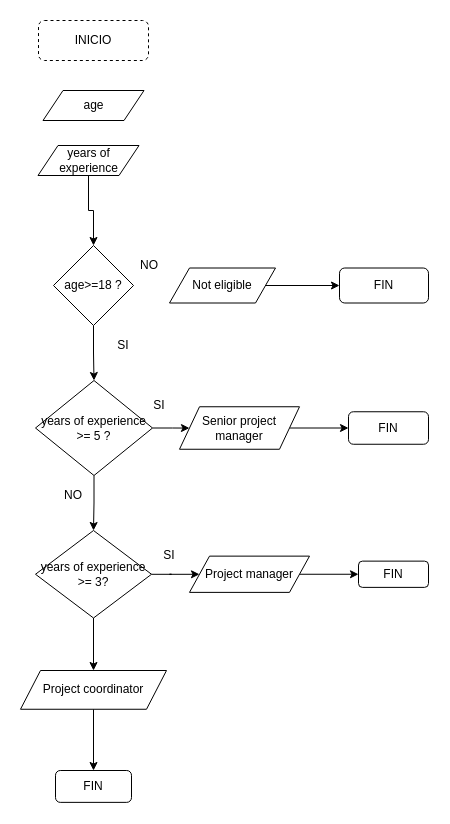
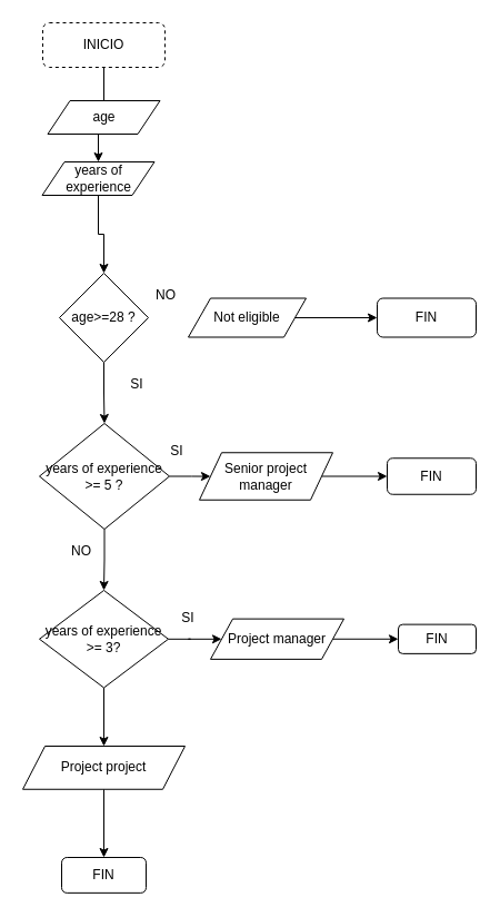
  <mxCell id="0" />
  <mxCell id="1" parent="0" />
+ <mxCell id="2" value="" style="edgeStyle=orthogonalEdgeStyle;rounded=0;orthogonalLoop=1;jettySize=auto;html=1;" parent="1" source="3" target="6" edge="1"><mxGeometry relative="1" as="geometry" /></mxCell>
  <mxCell id="3" value="INICIO" style="rounded=1;whiteSpace=wrap;html=1;dashed=1;" parent="1" vertex="1"><mxGeometry x="38" y="20" width="110" height="40" as="geometry" /></mxCell>
  <mxCell id="4" value="age" style="shape=parallelogram;perimeter=parallelogramPerimeter;whiteSpace=wrap;html=1;fixedSize=1;" parent="1" vertex="1"><mxGeometry x="42.5" y="90" width="101" height="30" as="geometry" /></mxCell>
  <mxCell id="5" value="" style="edgeStyle=orthogonalEdgeStyle;rounded=0;orthogonalLoop=1;jettySize=auto;html=1;" parent="1" source="6" target="8" edge="1"><mxGeometry relative="1" as="geometry" /></mxCell>
  <mxCell id="6" value="years of experience" style="shape=parallelogram;perimeter=parallelogramPerimeter;whiteSpace=wrap;html=1;fixedSize=1;" parent="1" vertex="1"><mxGeometry x="37.5" y="145" width="101" height="30" as="geometry" /></mxCell>
  <mxCell id="7" value="" style="edgeStyle=orthogonalEdgeStyle;rounded=0;orthogonalLoop=1;jettySize=auto;html=1;" parent="1" source="8" target="11" edge="1"><mxGeometry relative="1" as="geometry" /></mxCell>
- <mxCell id="8" value="age&amp;gt;=18 ?" style="rhombus;whiteSpace=wrap;html=1;" parent="1" vertex="1"><mxGeometry x="53" y="245" width="80" height="80" as="geometry" /></mxCell>
+ <mxCell id="8" value="age&amp;gt;=28 ?" style="rhombus;whiteSpace=wrap;html=1;" parent="1" vertex="1"><mxGeometry x="53" y="245" width="80" height="80" as="geometry" /></mxCell>
  <mxCell id="9" value="" style="edgeStyle=orthogonalEdgeStyle;rounded=0;orthogonalLoop=1;jettySize=auto;html=1;" parent="1" source="11" target="14" edge="1"><mxGeometry relative="1" as="geometry" /></mxCell>
  <mxCell id="10" value="" style="edgeStyle=orthogonalEdgeStyle;rounded=0;orthogonalLoop=1;jettySize=auto;html=1;" parent="1" source="11" target="20" edge="1"><mxGeometry relative="1" as="geometry" /></mxCell>
  <mxCell id="11" value="years of experience &amp;gt;= 5 ?" style="rhombus;whiteSpace=wrap;html=1;" parent="1" vertex="1"><mxGeometry x="35" y="380" width="117" height="95" as="geometry" /></mxCell>
  <mxCell id="12" value="" style="edgeStyle=orthogonalEdgeStyle;rounded=0;orthogonalLoop=1;jettySize=auto;html=1;" parent="1" source="14" target="16" edge="1"><mxGeometry relative="1" as="geometry" /></mxCell>
  <mxCell id="13" value="" style="edgeStyle=orthogonalEdgeStyle;rounded=0;orthogonalLoop=1;jettySize=auto;html=1;" parent="1" source="14" target="22" edge="1"><mxGeometry relative="1" as="geometry" /></mxCell>
  <mxCell id="14" value="years of experience &amp;gt;= 3?" style="rhombus;whiteSpace=wrap;html=1;" parent="1" vertex="1"><mxGeometry x="35" y="530" width="116" height="87.5" as="geometry" /></mxCell>
  <mxCell id="15" value="" style="edgeStyle=orthogonalEdgeStyle;rounded=0;orthogonalLoop=1;jettySize=auto;html=1;" parent="1" source="16" target="23" edge="1"><mxGeometry relative="1" as="geometry" /></mxCell>
- <mxCell id="16" value="Project coordinator" style="shape=parallelogram;perimeter=parallelogramPerimeter;whiteSpace=wrap;html=1;fixedSize=1;" parent="1" vertex="1"><mxGeometry x="20" y="670" width="146" height="38.75" as="geometry" /></mxCell>
+ <mxCell id="16" value="Project project" style="shape=parallelogram;perimeter=parallelogramPerimeter;whiteSpace=wrap;html=1;fixedSize=1;" parent="1" vertex="1"><mxGeometry x="20" y="670" width="146" height="38.75" as="geometry" /></mxCell>
  <mxCell id="17" value="" style="edgeStyle=orthogonalEdgeStyle;rounded=0;orthogonalLoop=1;jettySize=auto;html=1;" parent="1" source="18" target="24" edge="1"><mxGeometry relative="1" as="geometry" /></mxCell>
  <mxCell id="18" value="Not eligible" style="shape=parallelogram;perimeter=parallelogramPerimeter;whiteSpace=wrap;html=1;fixedSize=1;" parent="1" vertex="1"><mxGeometry x="169" y="267.5" width="106" height="35" as="geometry" /></mxCell>
  <mxCell id="19" value="" style="edgeStyle=orthogonalEdgeStyle;rounded=0;orthogonalLoop=1;jettySize=auto;html=1;" parent="1" source="20" target="25" edge="1"><mxGeometry relative="1" as="geometry" /></mxCell>
  <mxCell id="20" value="Senior project manager" style="shape=parallelogram;perimeter=parallelogramPerimeter;whiteSpace=wrap;html=1;fixedSize=1;" parent="1" vertex="1"><mxGeometry x="179" y="406.25" width="120" height="42.5" as="geometry" /></mxCell>
  <mxCell id="21" value="" style="edgeStyle=orthogonalEdgeStyle;rounded=0;orthogonalLoop=1;jettySize=auto;html=1;" parent="1" source="22" target="26" edge="1"><mxGeometry relative="1" as="geometry" /></mxCell>
  <mxCell id="22" value="Project manager" style="shape=parallelogram;perimeter=parallelogramPerimeter;whiteSpace=wrap;html=1;fixedSize=1;" parent="1" vertex="1"><mxGeometry x="189" y="555.63" width="120" height="36.25" as="geometry" /></mxCell>
  <mxCell id="23" value="FIN" style="rounded=1;whiteSpace=wrap;html=1;" parent="1" vertex="1"><mxGeometry x="55" y="770" width="76" height="31.87" as="geometry" /></mxCell>
  <mxCell id="24" value="FIN" style="rounded=1;whiteSpace=wrap;html=1;" parent="1" vertex="1"><mxGeometry x="339" y="267.5" width="89" height="35" as="geometry" /></mxCell>
  <mxCell id="25" value="FIN" style="rounded=1;whiteSpace=wrap;html=1;" parent="1" vertex="1"><mxGeometry x="348" y="411.25" width="80" height="32.5" as="geometry" /></mxCell>
  <mxCell id="26" value="FIN" style="rounded=1;whiteSpace=wrap;html=1;" parent="1" vertex="1"><mxGeometry x="358" y="560.63" width="70" height="26.25" as="geometry" /></mxCell>
  <mxCell id="27" value="NO" style="text;strokeColor=none;align=center;fillColor=none;html=1;verticalAlign=middle;whiteSpace=wrap;rounded=0;" parent="1" vertex="1"><mxGeometry x="119" y="250" width="60" height="30" as="geometry" /></mxCell>
  <mxCell id="28" value="SI" style="text;strokeColor=none;align=center;fillColor=none;html=1;verticalAlign=middle;whiteSpace=wrap;rounded=0;" parent="1" vertex="1"><mxGeometry x="93" y="330" width="60" height="30" as="geometry" /></mxCell>
  <mxCell id="29" value="SI" style="text;strokeColor=none;align=center;fillColor=none;html=1;verticalAlign=middle;whiteSpace=wrap;rounded=0;" parent="1" vertex="1"><mxGeometry x="129" y="390" width="60" height="30" as="geometry" /></mxCell>
  <mxCell id="30" value="NO" style="text;strokeColor=none;align=center;fillColor=none;html=1;verticalAlign=middle;whiteSpace=wrap;rounded=0;" parent="1" vertex="1"><mxGeometry x="42.5" y="480" width="60" height="30" as="geometry" /></mxCell>
  <mxCell id="31" value="SI" style="text;strokeColor=none;align=center;fillColor=none;html=1;verticalAlign=middle;whiteSpace=wrap;rounded=0;" parent="1" vertex="1"><mxGeometry x="139" y="540" width="60" height="30" as="geometry" /></mxCell>
